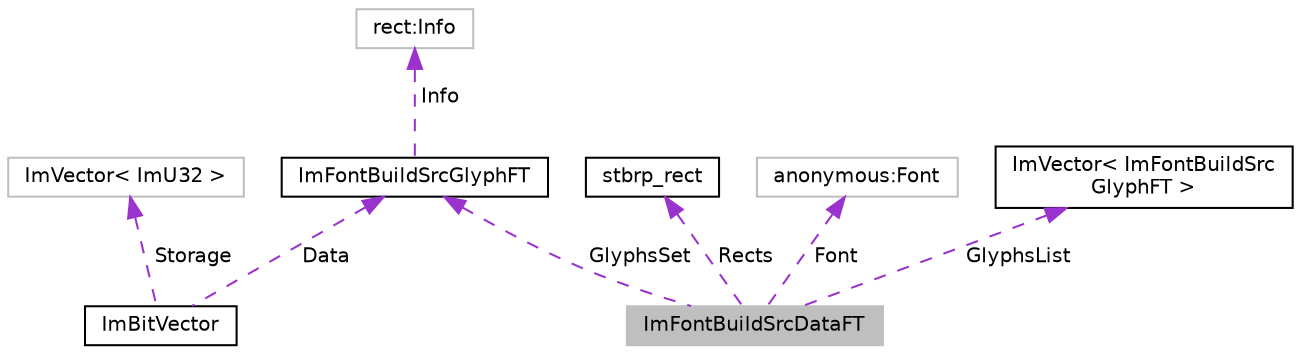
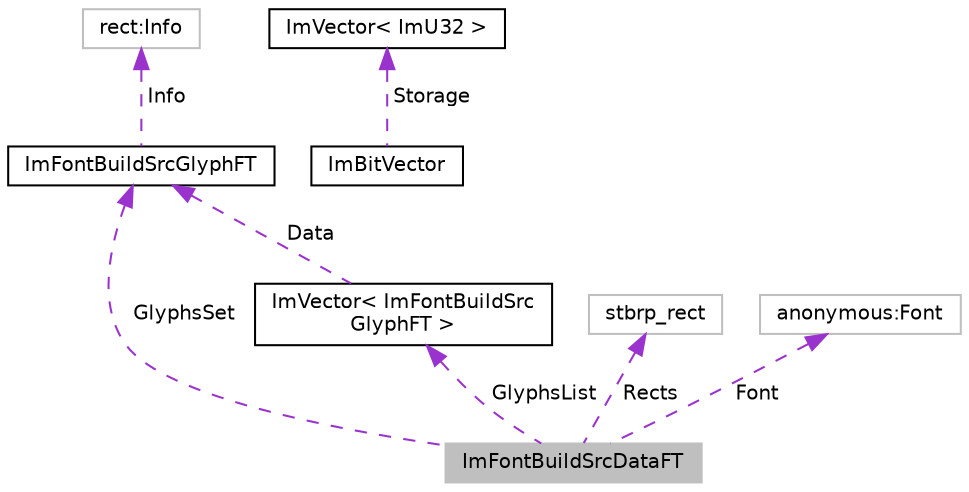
  digraph {
    node [color=black fillcolor=white fontname=Helvetica fontsize=10 shape=record style=filled]
    edge [color=darkorchid3 dir=back fontname=Helvetica fontsize=10 labelfontname=Helvetica labelfontsize=10 style=dashed]
    n1 [color=grey75 fillcolor=grey75 fontcolor=black height=0.2 label=ImFontBuildSrcDataFT width=0.4]
    n2 [height=0.2 label="ImVector\< ImFontBuildSrc\lGlyphFT \>" width=0.4]
    n3 [height=0.2 label=ImFontBuildSrcGlyphFT width=0.4]
    n4 [color=grey75 height=0.2 label="rect:Info" width=0.4]
    n5 [height=0.2 label=ImBitVector width=0.4]
-   n6 [color=grey75 height=0.2 label="ImVector\< ImU32 \>" width=0.4]
-   n7 [height=0.2 label=stbrp_rect width=0.4]
+   n6 [height=0.2 label="ImVector\< ImU32 \>" width=0.4]
+   n7 [color=grey75 height=0.2 label=stbrp_rect width=0.4]
    n8 [color=grey75 height=0.2 label="anonymous:Font" width=0.4]
    n2 -> n1 [label=" GlyphsList"]
    n3 -> n1 [label=" GlyphsSet"]
-   n3 -> n5 [label=" Data"]
+   n3 -> n2 [label=" Data"]
    n4 -> n3 [label=" Info"]
    n6 -> n5 [label=" Storage"]
    n7 -> n1 [label=" Rects"]
    n8 -> n1 [label=" Font"]
  }
